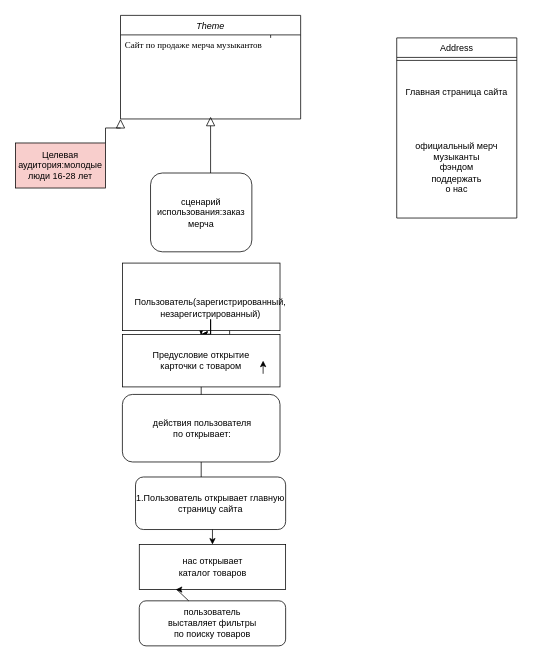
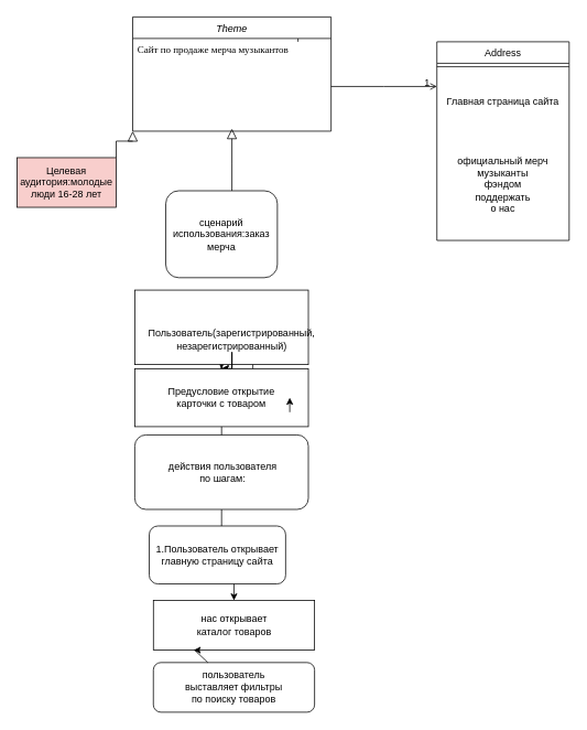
  <mxCell id="0" />
  <mxCell id="1" parent="0" />
  <mxCell id="2" style="edgeStyle=orthogonalEdgeStyle;rounded=0;orthogonalLoop=1;jettySize=auto;html=1;" parent="1" edge="1"><mxGeometry relative="1" as="geometry"><mxPoint x="360" y="30" as="targetPoint" /><mxPoint x="360" y="50" as="sourcePoint" /></mxGeometry></mxCell>
  <mxCell id="3" value="Theme" style="swimlane;fontStyle=2;align=center;verticalAlign=top;childLayout=stackLayout;horizontal=1;startSize=26;horizontalStack=0;resizeParent=1;resizeLast=0;collapsible=1;marginBottom=0;rounded=0;shadow=0;strokeWidth=1;" parent="1" vertex="1"><mxGeometry x="160" y="20" width="240" height="138" as="geometry"><mxRectangle x="230" y="140" width="160" height="26" as="alternateBounds" /></mxGeometry></mxCell>
  <mxCell id="4" style="edgeStyle=orthogonalEdgeStyle;rounded=0;orthogonalLoop=1;jettySize=auto;html=1;" parent="3" source="5" edge="1"><mxGeometry relative="1" as="geometry"><mxPoint x="240" y="51" as="targetPoint" /><mxPoint x="230" y="50" as="sourcePoint" /><Array as="points"><mxPoint x="220" y="60" /><mxPoint x="240" y="60" /></Array></mxGeometry></mxCell>
  <mxCell id="5" value="Сайт по продаже мерча музыкантов" style="text;align=left;verticalAlign=top;spacingLeft=4;spacingRight=4;overflow=hidden;rotatable=0;points=[[0,0.5],[1,0.5]];portConstraint=eastwest;fontFamily=Verdana;" parent="3" vertex="1"><mxGeometry y="26" width="240" height="48" as="geometry" /></mxCell>
  <mxCell id="6" value="" style="endArrow=block;endSize=10;endFill=0;shadow=0;strokeWidth=1;rounded=0;edgeStyle=elbowEdgeStyle;elbow=vertical;" parent="1" edge="1"><mxGeometry width="160" relative="1" as="geometry"><mxPoint x="280" y="240" as="sourcePoint" /><mxPoint x="280" y="155" as="targetPoint" /></mxGeometry></mxCell>
  <mxCell id="7" value="Address" style="swimlane;fontStyle=0;align=center;verticalAlign=top;childLayout=stackLayout;horizontal=1;startSize=26;horizontalStack=0;resizeParent=1;resizeLast=0;collapsible=1;marginBottom=0;rounded=0;shadow=0;strokeWidth=1;" parent="1" vertex="1"><mxGeometry x="528" y="50" width="160" height="240" as="geometry"><mxRectangle x="550" y="140" width="160" height="26" as="alternateBounds" /></mxGeometry></mxCell>
  <mxCell id="8" value="" style="line;html=1;strokeWidth=1;align=left;verticalAlign=middle;spacingTop=-1;spacingLeft=3;spacingRight=3;rotatable=0;labelPosition=right;points=[];portConstraint=eastwest;" parent="7" vertex="1"><mxGeometry y="26" width="160" height="8" as="geometry" /></mxCell>
  <mxCell id="9" value="Главная страница сайта&lt;br&gt;&lt;br&gt;&lt;br&gt;&lt;br&gt;&lt;br&gt;официальный мерч&lt;br&gt;музыканты&lt;br&gt;фэндом &lt;br&gt;поддержать&lt;br&gt;о нас&lt;br&gt;" style="text;html=1;strokeColor=none;fillColor=none;align=center;verticalAlign=middle;whiteSpace=wrap;rounded=0;" parent="7" vertex="1"><mxGeometry y="34" width="160" height="206" as="geometry" /></mxCell>
+ <mxCell id="10" value="" style="endArrow=open;shadow=0;strokeWidth=1;rounded=0;endFill=1;edgeStyle=elbowEdgeStyle;elbow=vertical;" parent="1" source="3" target="7" edge="1"><mxGeometry x="0.5" y="41" relative="1" as="geometry"><mxPoint x="400" y="122" as="sourcePoint" /><mxPoint x="560" y="122" as="targetPoint" /><mxPoint x="-40" y="32" as="offset" /></mxGeometry></mxCell>
+ <mxCell id="11" value="1" style="resizable=0;align=right;verticalAlign=bottom;labelBackgroundColor=none;fontSize=12;" parent="10" connectable="0" vertex="1"><mxGeometry x="1" relative="1" as="geometry"><mxPoint x="-7" y="4" as="offset" /></mxGeometry></mxCell>
  <mxCell id="12" value="Целевая аудитория:молодые люди 16-28 лет" style="rounded=0;whiteSpace=wrap;html=1;fillColor=#f8cecc;" parent="1" vertex="1"><mxGeometry y="190" width="120" height="60" as="geometry" x="20" /></mxCell>
  <mxCell id="13" value="" style="endArrow=block;endSize=10;endFill=0;shadow=0;strokeWidth=1;rounded=0;edgeStyle=elbowEdgeStyle;elbow=vertical;entryX=0;entryY=1;entryDx=0;entryDy=0;exitX=1;exitY=0;exitDx=0;exitDy=0;" parent="1" source="12" target="3" edge="1"><mxGeometry width="160" relative="1" as="geometry"><mxPoint x="10" y="180" as="sourcePoint" /><mxPoint x="10" y="88" as="targetPoint" /><Array as="points"><mxPoint x="130" y="170" /></Array></mxGeometry></mxCell>
  <mxCell id="14" style="edgeStyle=orthogonalEdgeStyle;rounded=0;orthogonalLoop=1;jettySize=auto;html=1;exitX=0.5;exitY=1;exitDx=0;exitDy=0;" parent="1" source="16" target="21" edge="1"><mxGeometry relative="1" as="geometry" /></mxCell>
  <mxCell id="15" style="edgeStyle=orthogonalEdgeStyle;rounded=0;orthogonalLoop=1;jettySize=auto;html=1;" parent="1" source="16" edge="1"><mxGeometry relative="1" as="geometry"><mxPoint x="305" y="395" as="targetPoint" /></mxGeometry></mxCell>
  <mxCell id="16" value="" style="rounded=0;whiteSpace=wrap;html=1;" parent="1" vertex="1"><mxGeometry x="162.5" y="350" width="210" height="90" as="geometry" /></mxCell>
  <mxCell id="17" value="" style="edgeStyle=orthogonalEdgeStyle;rounded=0;orthogonalLoop=1;jettySize=auto;html=1;" parent="1" source="20" target="21" edge="1"><mxGeometry relative="1" as="geometry" /></mxCell>
  <mxCell id="18" value="" style="edgeStyle=orthogonalEdgeStyle;rounded=0;orthogonalLoop=1;jettySize=auto;html=1;" parent="1" source="20" target="21" edge="1"><mxGeometry relative="1" as="geometry" /></mxCell>
  <mxCell id="19" value="" style="edgeStyle=orthogonalEdgeStyle;rounded=0;orthogonalLoop=1;jettySize=auto;html=1;" parent="1" source="20" target="21" edge="1"><mxGeometry relative="1" as="geometry" /></mxCell>
  <mxCell id="20" value="Пользователь(зарегистрированный, незарегистрированный)" style="text;html=1;strokeColor=none;fillColor=none;align=center;verticalAlign=middle;whiteSpace=wrap;rounded=0;" parent="1" vertex="1"><mxGeometry x="250" y="395" width="60" height="30" as="geometry" /></mxCell>
  <mxCell id="21" value="" style="rounded=0;whiteSpace=wrap;html=1;" parent="1" vertex="1"><mxGeometry x="162.5" y="445" width="210" height="70" as="geometry" /></mxCell>
  <mxCell id="22" value="" style="edgeStyle=orthogonalEdgeStyle;rounded=0;orthogonalLoop=1;jettySize=auto;html=1;" parent="1" source="23" target="26" edge="1"><mxGeometry relative="1" as="geometry" /></mxCell>
  <mxCell id="23" value="Предусловие открытие карточки с товаром" style="text;html=1;strokeColor=none;fillColor=none;align=center;verticalAlign=middle;whiteSpace=wrap;rounded=0;" parent="1" vertex="1"><mxGeometry x="185" y="445" width="165" height="70" as="geometry" /></mxCell>
  <mxCell id="24" value="" style="edgeStyle=orthogonalEdgeStyle;rounded=0;orthogonalLoop=1;jettySize=auto;html=1;" parent="1" source="25" target="31" edge="1"><mxGeometry relative="1" as="geometry" /></mxCell>
  <mxCell id="25" value="" style="rounded=1;whiteSpace=wrap;html=1;" parent="1" vertex="1"><mxGeometry x="162.5" y="525" width="210" height="90" as="geometry" /></mxCell>
- <mxCell id="26" value="действия пользователя по открывает:" style="text;html=1;strokeColor=none;fillColor=none;align=center;verticalAlign=middle;whiteSpace=wrap;rounded=0;" parent="1" vertex="1"><mxGeometry x="200" y="545" width="137.5" height="50" as="geometry" /></mxCell>
- <mxCell id="27" value="1.Пользователь открывает главную страницу сайта" style="rounded=1;whiteSpace=wrap;html=1;" parent="1" vertex="1"><mxGeometry x="180" y="635" width="200" height="70" as="geometry" /></mxCell>
+ <mxCell id="26" value="действия пользователя по шагам:" style="text;html=1;strokeColor=none;fillColor=none;align=center;verticalAlign=middle;whiteSpace=wrap;rounded=0;" parent="1" vertex="1"><mxGeometry x="200" y="545" width="137.5" height="50" as="geometry" /></mxCell>
+ <mxCell id="27" value="1.Пользователь открывает главную страницу сайта" style="rounded=1;whiteSpace=wrap;html=1;" parent="1" vertex="1"><mxGeometry x="180" y="635" width="165" height="70" as="geometry" /></mxCell>
  <mxCell id="28" value="" style="rounded=1;whiteSpace=wrap;html=1;" parent="1" vertex="1"><mxGeometry x="200" y="230" width="135" height="105" as="geometry" /></mxCell>
  <mxCell id="29" value="сценарий использования:заказ мерча" style="text;html=1;strokeColor=none;fillColor=none;align=center;verticalAlign=middle;whiteSpace=wrap;rounded=0;" parent="1" vertex="1"><mxGeometry x="230" y="268" width="75" height="30" as="geometry" /></mxCell>
  <mxCell id="30" style="edgeStyle=orthogonalEdgeStyle;rounded=0;orthogonalLoop=1;jettySize=auto;html=1;exitX=1;exitY=0.75;exitDx=0;exitDy=0;entryX=1;entryY=0.5;entryDx=0;entryDy=0;" parent="1" source="23" target="23" edge="1"><mxGeometry relative="1" as="geometry" /></mxCell>
  <mxCell id="31" value="" style="rounded=0;whiteSpace=wrap;html=1;" parent="1" vertex="1"><mxGeometry x="185" y="725" width="195" height="60" as="geometry" /></mxCell>
  <mxCell id="32" value="нас открывает каталог товаров" style="text;html=1;strokeColor=none;fillColor=none;align=center;verticalAlign=middle;whiteSpace=wrap;rounded=0;" parent="1" vertex="1"><mxGeometry x="225.63" y="740" width="113.75" height="30" as="geometry" /></mxCell>
  <mxCell id="33" value="" style="rounded=1;whiteSpace=wrap;html=1;" parent="1" vertex="1"><mxGeometry x="185" y="800" width="195" height="60" as="geometry" /></mxCell>
  <mxCell id="34" value="пользователь выставляет фильтры по поиску товаров" style="text;html=1;strokeColor=none;fillColor=none;align=center;verticalAlign=middle;whiteSpace=wrap;rounded=0;" parent="1" vertex="1"><mxGeometry x="215" y="815" width="135" height="30" as="geometry" /></mxCell>
  <mxCell id="35" value="" style="endArrow=classic;html=1;rounded=0;entryX=0.25;entryY=1;entryDx=0;entryDy=0;" parent="1" source="33" target="31" edge="1"><mxGeometry width="50" height="50" relative="1" as="geometry"><mxPoint x="185" y="815" as="sourcePoint" /><mxPoint x="235" y="765" as="targetPoint" /><Array as="points"><mxPoint x="235" y="785" /></Array></mxGeometry></mxCell>
